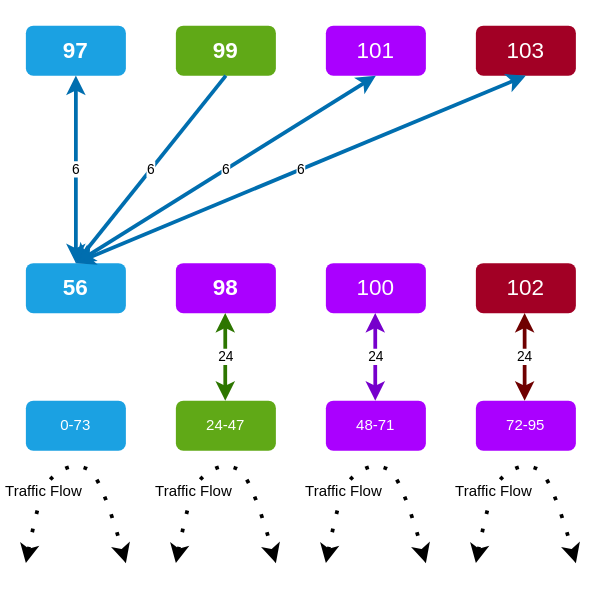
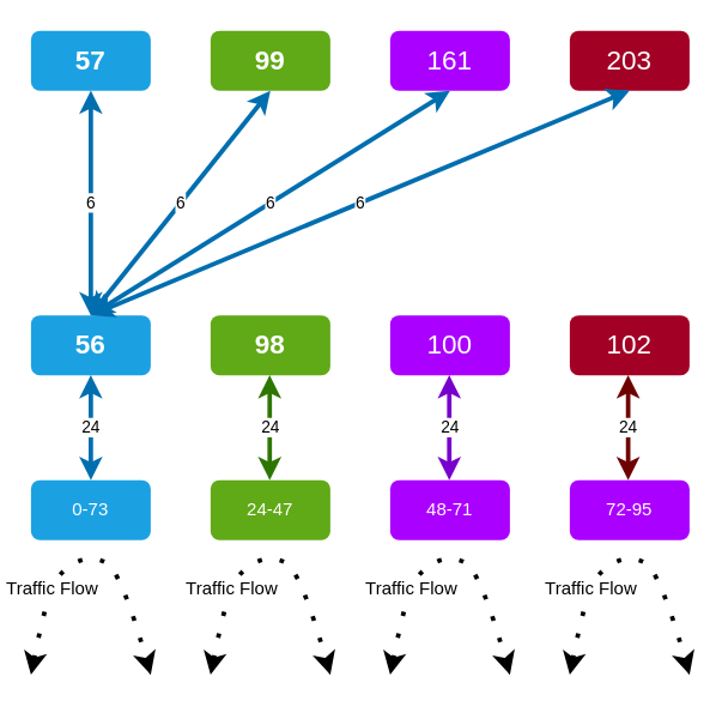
  <mxCell id="0" />
  <mxCell id="1" parent="0" />
  <mxCell id="2" value="0-73" style="rounded=1;whiteSpace=wrap;html=1;shadow=0;glass=0;fillColor=#1ba1e2;strokeColor=none;fontColor=#ffffff;" vertex="1" parent="1"><mxGeometry x="20" y="320" width="80" height="40" as="geometry" /></mxCell>
  <mxCell id="3" value="24-47" style="rounded=1;whiteSpace=wrap;html=1;shadow=0;glass=0;fillColor=#60a917;strokeColor=none;fontColor=#ffffff;" vertex="1" parent="1"><mxGeometry x="140" y="320" width="80" height="40" as="geometry" /></mxCell>
  <mxCell id="4" value="48-71" style="rounded=1;whiteSpace=wrap;html=1;shadow=0;glass=0;fillColor=#aa00ff;strokeColor=none;fontColor=#ffffff;" vertex="1" parent="1"><mxGeometry x="260" y="320" width="80" height="40" as="geometry" /></mxCell>
  <mxCell id="5" value="72-95" style="rounded=1;whiteSpace=wrap;html=1;shadow=0;glass=0;fillColor=#aa00ff;strokeColor=none;fontColor=#ffffff;" vertex="1" parent="1"><mxGeometry x="380" y="320" width="80" height="40" as="geometry" /></mxCell>
  <mxCell id="6" value="&lt;font style=&quot;font-size: 18px&quot;&gt;&lt;b&gt;56&lt;/b&gt;&lt;/font&gt;" style="rounded=1;whiteSpace=wrap;html=1;shadow=0;glass=0;fillColor=#1ba1e2;strokeColor=none;fontColor=#ffffff;" vertex="1" parent="1"><mxGeometry x="20" y="210" width="80" height="40" as="geometry" /></mxCell>
- <mxCell id="7" value="&lt;b&gt;&lt;font style=&quot;font-size: 18px&quot;&gt;98&lt;/font&gt;&lt;/b&gt;" style="rounded=1;whiteSpace=wrap;html=1;shadow=0;glass=0;fillColor=#aa00ff;strokeColor=none;fontColor=#ffffff;" vertex="1" parent="1"><mxGeometry x="140" y="210" width="80" height="40" as="geometry" /></mxCell>
+ <mxCell id="7" value="&lt;b&gt;&lt;font style=&quot;font-size: 18px&quot;&gt;98&lt;/font&gt;&lt;/b&gt;" style="rounded=1;whiteSpace=wrap;html=1;shadow=0;glass=0;fillColor=#60a917;strokeColor=none;fontColor=#ffffff;" vertex="1" parent="1"><mxGeometry x="140" y="210" width="80" height="40" as="geometry" /></mxCell>
  <mxCell id="8" value="&lt;font style=&quot;font-size: 18px&quot;&gt;100&lt;/font&gt;" style="rounded=1;whiteSpace=wrap;html=1;shadow=0;glass=0;fillColor=#aa00ff;strokeColor=none;fontColor=#ffffff;" vertex="1" parent="1"><mxGeometry x="260" y="210" width="80" height="40" as="geometry" /></mxCell>
  <mxCell id="9" value="&lt;font style=&quot;font-size: 18px&quot;&gt;102&lt;/font&gt;" style="rounded=1;whiteSpace=wrap;html=1;shadow=0;glass=0;fillColor=#a20025;strokeColor=none;fontColor=#ffffff;" vertex="1" parent="1"><mxGeometry x="380" y="210" width="80" height="40" as="geometry" /></mxCell>
- <mxCell id="10" value="&lt;span style=&quot;font-size: 18px&quot;&gt;&lt;b&gt;97&lt;/b&gt;&lt;/span&gt;" style="rounded=1;whiteSpace=wrap;html=1;shadow=0;glass=0;fillColor=#1ba1e2;strokeColor=none;fontColor=#ffffff;" vertex="1" parent="1"><mxGeometry x="20" y="20" width="80" height="40" as="geometry" /></mxCell>
+ <mxCell id="10" value="&lt;span style=&quot;font-size: 18px&quot;&gt;&lt;b&gt;57&lt;/b&gt;&lt;/span&gt;" style="rounded=1;whiteSpace=wrap;html=1;shadow=0;glass=0;fillColor=#1ba1e2;strokeColor=none;fontColor=#ffffff;" vertex="1" parent="1"><mxGeometry x="20" y="20" width="80" height="40" as="geometry" /></mxCell>
  <mxCell id="11" value="&lt;b&gt;&lt;font style=&quot;font-size: 18px&quot;&gt;99&lt;/font&gt;&lt;/b&gt;" style="rounded=1;whiteSpace=wrap;html=1;shadow=0;glass=0;fillColor=#60a917;strokeColor=none;fontColor=#ffffff;" vertex="1" parent="1"><mxGeometry x="140" y="20" width="80" height="40" as="geometry" /></mxCell>
- <mxCell id="12" value="&lt;font style=&quot;font-size: 18px&quot;&gt;101&lt;/font&gt;" style="rounded=1;whiteSpace=wrap;html=1;shadow=0;glass=0;fillColor=#aa00ff;strokeColor=none;fontColor=#ffffff;" vertex="1" parent="1"><mxGeometry x="260" y="20" width="80" height="40" as="geometry" /></mxCell>
- <mxCell id="13" value="&lt;font style=&quot;font-size: 18px&quot;&gt;103&lt;/font&gt;" style="rounded=1;whiteSpace=wrap;html=1;shadow=0;glass=0;fillColor=#a20025;strokeColor=none;fontColor=#ffffff;" vertex="1" parent="1"><mxGeometry x="380" y="20" width="80" height="40" as="geometry" /></mxCell>
+ <mxCell id="12" value="&lt;font style=&quot;font-size: 18px&quot;&gt;161&lt;/font&gt;" style="rounded=1;whiteSpace=wrap;html=1;shadow=0;glass=0;fillColor=#aa00ff;strokeColor=none;fontColor=#ffffff;" vertex="1" parent="1"><mxGeometry x="260" y="20" width="80" height="40" as="geometry" /></mxCell>
+ <mxCell id="13" value="&lt;font style=&quot;font-size: 18px&quot;&gt;203&lt;/font&gt;" style="rounded=1;whiteSpace=wrap;html=1;shadow=0;glass=0;fillColor=#a20025;strokeColor=none;fontColor=#ffffff;" vertex="1" parent="1"><mxGeometry x="380" y="20" width="80" height="40" as="geometry" /></mxCell>
+ <mxCell id="14" value="24" style="endArrow=classic;startArrow=classic;html=1;shadow=0;strokeWidth=3;entryX=0.5;entryY=1;entryDx=0;entryDy=0;fillColor=#1ba1e2;strokeColor=#006EAF;" edge="1" parent="1" source="2" target="6"><mxGeometry width="50" height="50" relative="1" as="geometry"><mxPoint x="10" y="450" as="sourcePoint" /><mxPoint x="60" y="400" as="targetPoint" /></mxGeometry></mxCell>
  <mxCell id="15" value="24" style="endArrow=classic;startArrow=classic;html=1;shadow=0;strokeWidth=3;entryX=0.5;entryY=1;entryDx=0;entryDy=0;fillColor=#60a917;strokeColor=#2D7600;" edge="1" parent="1"><mxGeometry width="50" height="50" relative="1" as="geometry"><mxPoint x="179.5" y="320" as="sourcePoint" /><mxPoint x="179.5" y="250" as="targetPoint" /></mxGeometry></mxCell>
  <mxCell id="16" value="24" style="endArrow=classic;startArrow=classic;html=1;shadow=0;strokeWidth=3;entryX=0.5;entryY=1;entryDx=0;entryDy=0;fillColor=#aa00ff;strokeColor=#7700CC;" edge="1" parent="1"><mxGeometry width="50" height="50" relative="1" as="geometry"><mxPoint x="299.5" y="320" as="sourcePoint" /><mxPoint x="299.5" y="250" as="targetPoint" /></mxGeometry></mxCell>
  <mxCell id="17" value="24" style="endArrow=classic;startArrow=classic;html=1;shadow=0;strokeWidth=3;entryX=0.5;entryY=1;entryDx=0;entryDy=0;fillColor=#a20025;strokeColor=#6F0000;" edge="1" parent="1"><mxGeometry width="50" height="50" relative="1" as="geometry"><mxPoint x="419" y="320" as="sourcePoint" /><mxPoint x="419" y="250" as="targetPoint" /></mxGeometry></mxCell>
  <mxCell id="18" value="6" style="endArrow=classic;startArrow=classic;html=1;shadow=0;strokeWidth=3;entryX=0.5;entryY=1;entryDx=0;entryDy=0;fillColor=#1ba1e2;strokeColor=#006EAF;" edge="1" parent="1" source="6" target="10"><mxGeometry width="50" height="50" relative="1" as="geometry"><mxPoint x="-30" y="310" as="sourcePoint" /><mxPoint x="-30" y="240" as="targetPoint" /></mxGeometry></mxCell>
- <mxCell id="19" value="6" style="endArrow=none;startArrow=classic;html=1;shadow=0;strokeWidth=3;entryX=0.5;entryY=1;entryDx=0;entryDy=0;fillColor=#1ba1e2;strokeColor=#006EAF;exitX=0.5;exitY=0;exitDx=0;exitDy=0;" edge="1" parent="1" source="6" target="11"><mxGeometry width="50" height="50" relative="1" as="geometry"><mxPoint x="130" y="210" as="sourcePoint" /><mxPoint x="130" y="60" as="targetPoint" /></mxGeometry></mxCell>
+ <mxCell id="19" value="6" style="endArrow=classic;startArrow=classic;html=1;shadow=0;strokeWidth=3;entryX=0.5;entryY=1;entryDx=0;entryDy=0;fillColor=#1ba1e2;strokeColor=#006EAF;exitX=0.5;exitY=0;exitDx=0;exitDy=0;" edge="1" parent="1" source="6" target="11"><mxGeometry width="50" height="50" relative="1" as="geometry"><mxPoint x="130" y="210" as="sourcePoint" /><mxPoint x="130" y="60" as="targetPoint" /></mxGeometry></mxCell>
  <mxCell id="20" value="6" style="endArrow=classic;startArrow=classic;html=1;shadow=0;strokeWidth=3;entryX=0.5;entryY=1;entryDx=0;entryDy=0;fillColor=#1ba1e2;strokeColor=#006EAF;exitX=0.5;exitY=0;exitDx=0;exitDy=0;" edge="1" parent="1" source="6" target="12"><mxGeometry width="50" height="50" relative="1" as="geometry"><mxPoint x="110" y="230" as="sourcePoint" /><mxPoint x="230" y="80" as="targetPoint" /></mxGeometry></mxCell>
  <mxCell id="21" value="6" style="endArrow=classic;startArrow=classic;html=1;shadow=0;strokeWidth=3;entryX=0.5;entryY=1;entryDx=0;entryDy=0;fillColor=#1ba1e2;strokeColor=#006EAF;" edge="1" parent="1" target="13"><mxGeometry width="50" height="50" relative="1" as="geometry"><mxPoint x="60" y="210" as="sourcePoint" /><mxPoint x="340" y="80" as="targetPoint" /></mxGeometry></mxCell>
  <mxCell id="22" value="" style="curved=1;endArrow=classic;html=1;shadow=0;strokeWidth=3;startArrow=classic;startFill=1;dashed=1;dashPattern=1 4;" edge="1" parent="1"><mxGeometry width="50" height="50" relative="1" as="geometry"><mxPoint x="20" y="450" as="sourcePoint" /><mxPoint x="100" y="450" as="targetPoint" /><Array as="points"><mxPoint x="30" y="400" /><mxPoint x="40" y="380" /><mxPoint x="60" y="370" /><mxPoint x="80" y="380" /></Array></mxGeometry></mxCell>
  <mxCell id="23" value="Traffic Flow" style="text;html=1;resizable=0;points=[];align=center;verticalAlign=middle;labelBackgroundColor=#ffffff;" vertex="1" connectable="0" parent="22"><mxGeometry x="-0.381" relative="1" as="geometry"><mxPoint as="offset" /></mxGeometry></mxCell>
  <mxCell id="24" value="" style="curved=1;endArrow=classic;html=1;shadow=0;strokeWidth=3;startArrow=classic;startFill=1;dashed=1;dashPattern=1 4;" edge="1" parent="1"><mxGeometry width="50" height="50" relative="1" as="geometry"><mxPoint x="140" y="450" as="sourcePoint" /><mxPoint x="220" y="450" as="targetPoint" /><Array as="points"><mxPoint x="150" y="400" /><mxPoint x="160" y="380" /><mxPoint x="180" y="370" /><mxPoint x="200" y="380" /></Array></mxGeometry></mxCell>
  <mxCell id="25" value="Traffic Flow" style="text;html=1;resizable=0;points=[];align=center;verticalAlign=middle;labelBackgroundColor=#ffffff;" vertex="1" connectable="0" parent="24"><mxGeometry x="-0.381" relative="1" as="geometry"><mxPoint as="offset" /></mxGeometry></mxCell>
  <mxCell id="26" value="" style="curved=1;endArrow=classic;html=1;shadow=0;strokeWidth=3;startArrow=classic;startFill=1;dashed=1;dashPattern=1 4;" edge="1" parent="1"><mxGeometry width="50" height="50" relative="1" as="geometry"><mxPoint x="260" y="450" as="sourcePoint" /><mxPoint x="340" y="450" as="targetPoint" /><Array as="points"><mxPoint x="270" y="400" /><mxPoint x="280" y="380" /><mxPoint x="300" y="370" /><mxPoint x="320" y="380" /></Array></mxGeometry></mxCell>
  <mxCell id="27" value="Traffic Flow" style="text;html=1;resizable=0;points=[];align=center;verticalAlign=middle;labelBackgroundColor=#ffffff;" vertex="1" connectable="0" parent="26"><mxGeometry x="-0.381" relative="1" as="geometry"><mxPoint as="offset" /></mxGeometry></mxCell>
  <mxCell id="28" value="" style="curved=1;endArrow=classic;html=1;shadow=0;strokeWidth=3;startArrow=classic;startFill=1;dashed=1;dashPattern=1 4;" edge="1" parent="1"><mxGeometry width="50" height="50" relative="1" as="geometry"><mxPoint x="380" y="450" as="sourcePoint" /><mxPoint x="460" y="450" as="targetPoint" /><Array as="points"><mxPoint x="390" y="400" /><mxPoint x="400" y="380" /><mxPoint x="420" y="370" /><mxPoint x="440" y="380" /></Array></mxGeometry></mxCell>
  <mxCell id="29" value="Traffic Flow" style="text;html=1;resizable=0;points=[];align=center;verticalAlign=middle;labelBackgroundColor=#ffffff;" vertex="1" connectable="0" parent="28"><mxGeometry x="-0.381" relative="1" as="geometry"><mxPoint as="offset" /></mxGeometry></mxCell>
